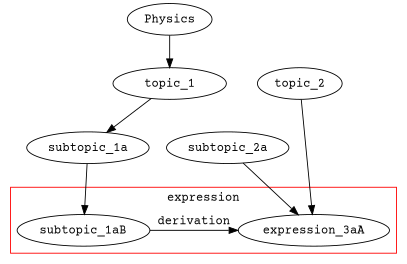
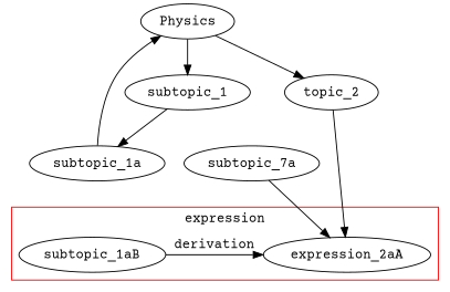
  digraph {
    fontname="Courier Prime"
    rankdir=TB
    node [fontname="Courier Prime"]
    edge [fontname="Courier Prime"]
    n1 [label=subtopic_1aB]
-   expression_2aA [label=expression_3aA]
+   expression_2aA
    Physics
-   topic_1
+   topic_1 [label=subtopic_1]
    topic_2
    subtopic_1a
-   subtopic_2a
+   subtopic_2a [label=subtopic_7a]
    subgraph cluster_1 {
      color=red
      label=expression
      subgraph sub_2 {
        color=red
        label=expressions
        rank=same
        n1
        expression_2aA
      }
    }
    n1 -> expression_2aA [label=derivation]
    Physics -> topic_1
+   Physics -> topic_2
    topic_1 -> subtopic_1a
    topic_2 -> expression_2aA
-   subtopic_1a -> n1
+   subtopic_1a -> Physics
    subtopic_2a -> expression_2aA
  }
